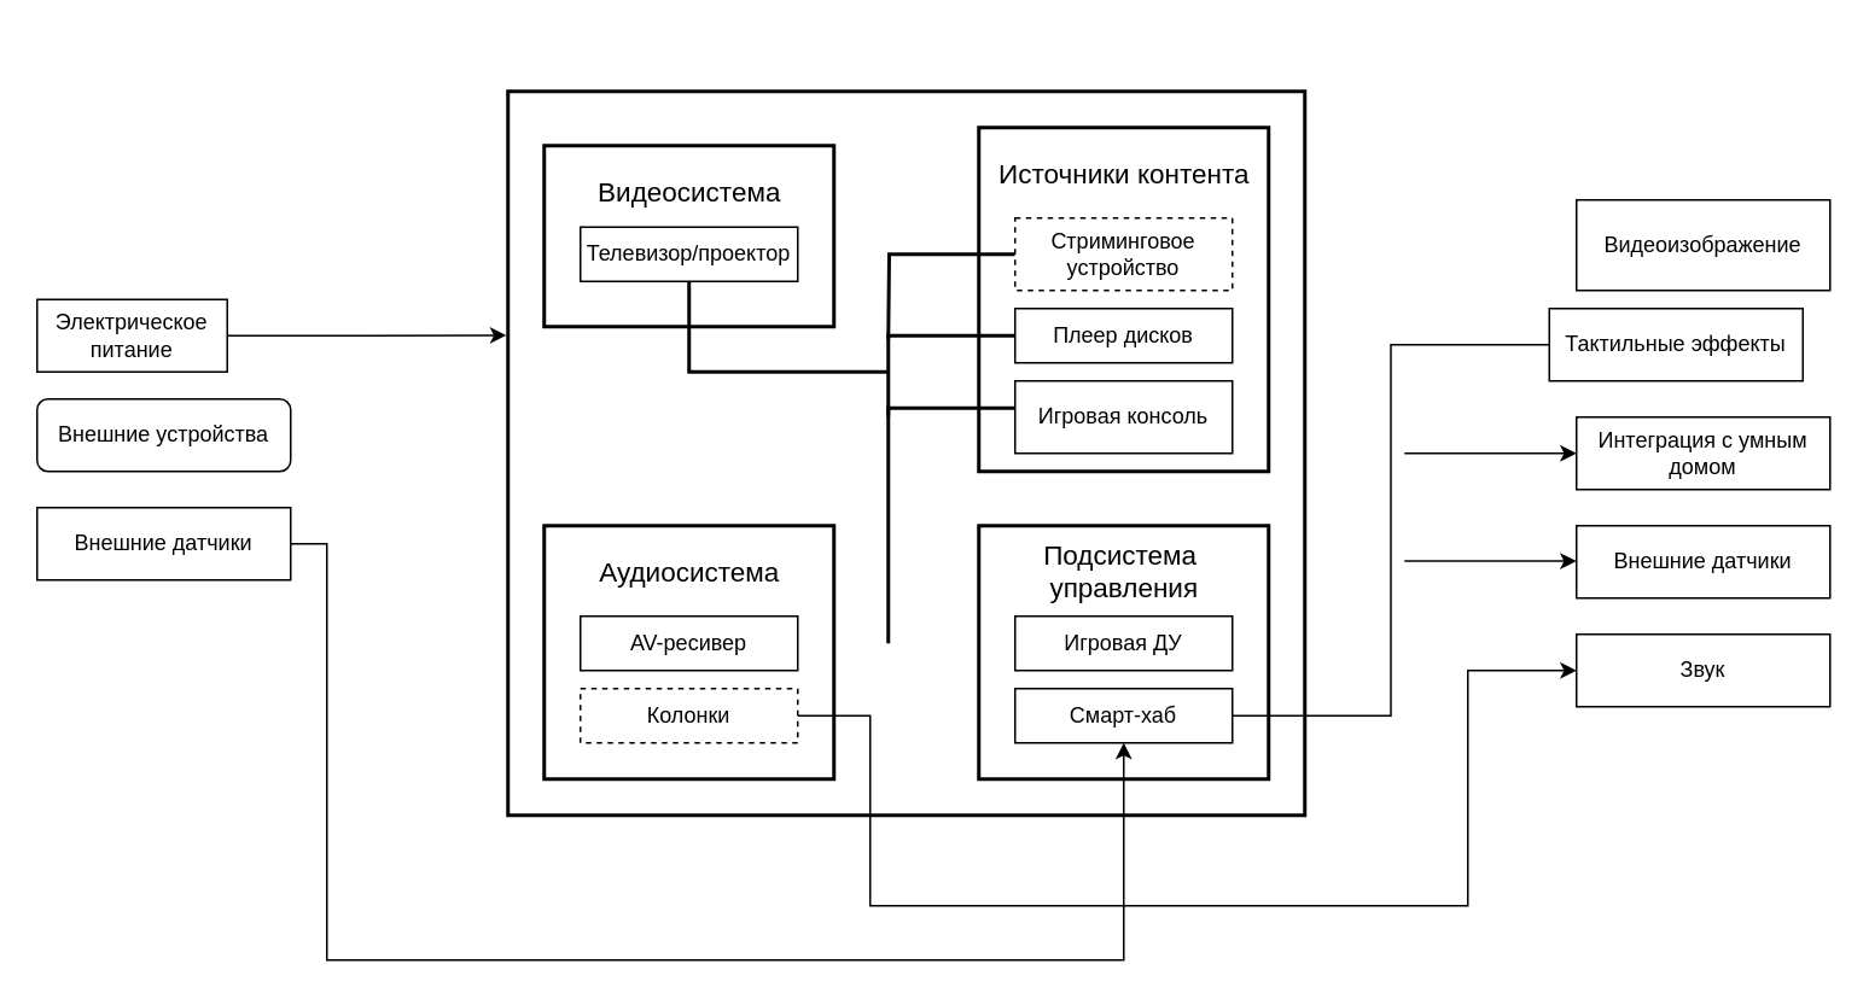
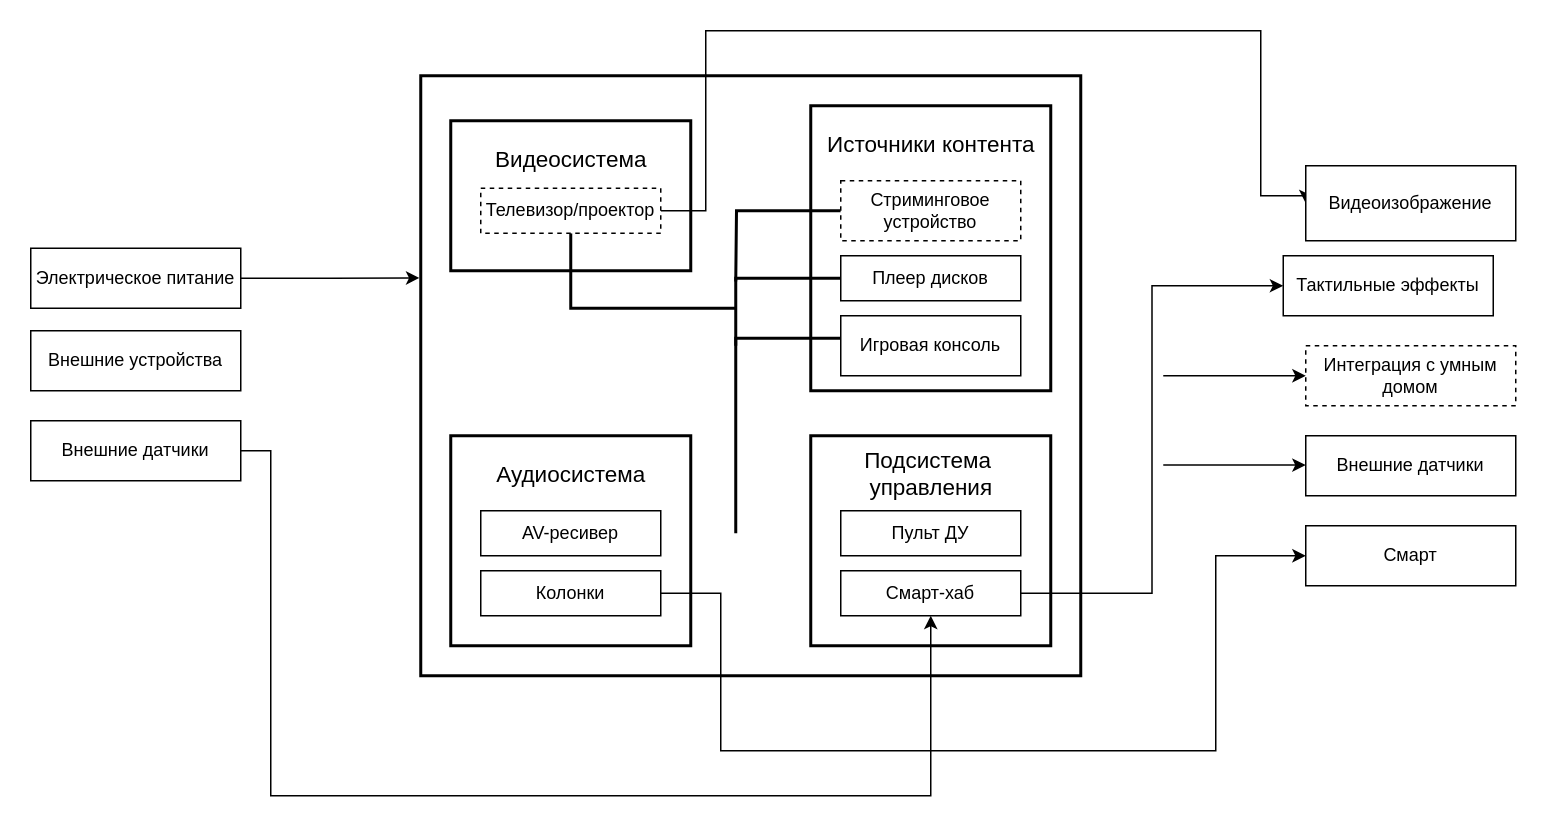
  <mxCell id="0" />
  <mxCell id="1" parent="0" />
  <mxCell id="2" value="" style="rounded=0;whiteSpace=wrap;html=1;strokeWidth=2;" vertex="1" parent="1"><mxGeometry x="280" y="50" width="440" height="400" as="geometry" /></mxCell>
  <mxCell id="3" value="" style="rounded=0;whiteSpace=wrap;html=1;strokeWidth=2;" vertex="1" parent="1"><mxGeometry x="300" y="80" width="160" height="100" as="geometry" /></mxCell>
- <mxCell id="4" value="Электрическое питание" style="rounded=0;whiteSpace=wrap;html=1;" vertex="1" parent="1"><mxGeometry x="20" y="165" width="105" height="40" as="geometry" /></mxCell>
- <mxCell id="5" value="Внешние устройства" style="whiteSpace=wrap;html=1;rounded=1;" vertex="1" parent="1"><mxGeometry x="20" y="220" width="140" height="40" as="geometry" /></mxCell>
+ <mxCell id="4" value="Электрическое питание" style="rounded=0;whiteSpace=wrap;html=1;" vertex="1" parent="1"><mxGeometry x="20" y="165" width="140" height="40" as="geometry" /></mxCell>
+ <mxCell id="5" value="Внешние устройства" style="rounded=0;whiteSpace=wrap;html=1;" vertex="1" parent="1"><mxGeometry x="20" y="220" width="140" height="40" as="geometry" /></mxCell>
  <mxCell id="6" value="Внешние датчики" style="rounded=0;whiteSpace=wrap;html=1;" vertex="1" parent="1"><mxGeometry x="20" y="280" width="140" height="40" as="geometry" /></mxCell>
  <mxCell id="7" style="edgeStyle=orthogonalEdgeStyle;rounded=0;orthogonalLoop=1;jettySize=auto;html=1;exitX=0.5;exitY=1;exitDx=0;exitDy=0;strokeWidth=2;endArrow=none;startFill=0;" edge="1" parent="1" source="9"><mxGeometry relative="1" as="geometry"><mxPoint x="490" y="205" as="targetPoint" /><mxPoint x="380" y="220" as="sourcePoint" /><Array as="points"><mxPoint x="380" y="205" /></Array></mxGeometry></mxCell>
- <mxCell id="9" value="Телевизор/проектор" style="rounded=0;whiteSpace=wrap;html=1;" vertex="1" parent="1"><mxGeometry x="320" y="125" width="120" height="30" as="geometry" /></mxCell>
+ <mxCell id="8" style="edgeStyle=orthogonalEdgeStyle;rounded=0;orthogonalLoop=1;jettySize=auto;html=1;entryX=0;entryY=0.5;entryDx=0;entryDy=0;" edge="1" parent="1" source="9" target="28"><mxGeometry relative="1" as="geometry"><Array as="points"><mxPoint x="470" y="140" /><mxPoint x="470" y="20" /><mxPoint x="840" y="20" /><mxPoint x="840" y="130" /></Array></mxGeometry></mxCell>
+ <mxCell id="9" value="Телевизор/проектор" style="rounded=0;whiteSpace=wrap;html=1;dashed=1;" vertex="1" parent="1"><mxGeometry x="320" y="125" width="120" height="30" as="geometry" /></mxCell>
  <mxCell id="10" value="&lt;font style=&quot;font-size: 15px;&quot;&gt;Видеосистема&lt;/font&gt;" style="text;html=1;align=center;verticalAlign=middle;resizable=0;points=[];autosize=1;strokeColor=none;fillColor=none;" vertex="1" parent="1"><mxGeometry x="315" y="90" width="130" height="30" as="geometry" /></mxCell>
  <mxCell id="11" value="" style="rounded=0;whiteSpace=wrap;html=1;strokeWidth=2;" vertex="1" parent="1"><mxGeometry x="300" y="290" width="160" height="140" as="geometry" /></mxCell>
  <mxCell id="12" value="AV-ресивер" style="rounded=0;whiteSpace=wrap;html=1;" vertex="1" parent="1"><mxGeometry x="320" y="340" width="120" height="30" as="geometry" /></mxCell>
  <mxCell id="13" value="&lt;font style=&quot;font-size: 15px;&quot;&gt;Аудиосистема&lt;/font&gt;" style="text;html=1;align=center;verticalAlign=middle;resizable=0;points=[];autosize=1;strokeColor=none;fillColor=none;" vertex="1" parent="1"><mxGeometry x="315" y="300" width="130" height="30" as="geometry" /></mxCell>
  <mxCell id="14" style="edgeStyle=orthogonalEdgeStyle;rounded=0;orthogonalLoop=1;jettySize=auto;html=1;entryX=0;entryY=0.5;entryDx=0;entryDy=0;" edge="1" parent="1" source="15" target="29"><mxGeometry relative="1" as="geometry"><Array as="points"><mxPoint x="480" y="395" /><mxPoint x="480" y="500" /><mxPoint x="810" y="500" /><mxPoint x="810" y="370" /></Array></mxGeometry></mxCell>
- <mxCell id="15" value="Колонки" style="rounded=0;whiteSpace=wrap;html=1;dashed=1;" vertex="1" parent="1"><mxGeometry x="320" y="380" width="120" height="30" as="geometry" /></mxCell>
+ <mxCell id="15" value="Колонки" style="rounded=0;whiteSpace=wrap;html=1;" vertex="1" parent="1"><mxGeometry x="320" y="380" width="120" height="30" as="geometry" /></mxCell>
  <mxCell id="16" value="" style="rounded=0;whiteSpace=wrap;html=1;strokeWidth=2;" vertex="1" parent="1"><mxGeometry x="540" y="70" width="160" height="190" as="geometry" /></mxCell>
  <mxCell id="17" style="edgeStyle=orthogonalEdgeStyle;rounded=0;orthogonalLoop=1;jettySize=auto;html=1;exitX=0;exitY=0.5;exitDx=0;exitDy=0;strokeWidth=2;endArrow=none;startFill=0;" edge="1" parent="1" source="18"><mxGeometry relative="1" as="geometry"><mxPoint x="490" y="187.2" as="targetPoint" /></mxGeometry></mxCell>
  <mxCell id="18" value="Стриминговое устройство" style="rounded=0;whiteSpace=wrap;html=1;dashed=1;" vertex="1" parent="1"><mxGeometry x="560" y="120" width="120" height="40" as="geometry" /></mxCell>
  <mxCell id="19" style="edgeStyle=orthogonalEdgeStyle;rounded=0;orthogonalLoop=1;jettySize=auto;html=1;strokeWidth=2;endArrow=none;startFill=0;" edge="1" parent="1" source="20"><mxGeometry relative="1" as="geometry"><mxPoint x="490" y="230" as="targetPoint" /><Array as="points"><mxPoint x="490" y="185" /></Array></mxGeometry></mxCell>
  <mxCell id="20" value="Плеер дисков" style="rounded=0;whiteSpace=wrap;html=1;" vertex="1" parent="1"><mxGeometry x="560" y="170" width="120" height="30" as="geometry" /></mxCell>
  <mxCell id="21" style="edgeStyle=orthogonalEdgeStyle;rounded=0;orthogonalLoop=1;jettySize=auto;html=1;strokeWidth=2;endArrow=none;startFill=0;" edge="1" parent="1" source="22"><mxGeometry relative="1" as="geometry"><mxPoint x="490" y="355" as="targetPoint" /><Array as="points"><mxPoint x="490" y="225" /></Array></mxGeometry></mxCell>
  <mxCell id="22" value="Игровая консоль" style="rounded=0;whiteSpace=wrap;html=1;" vertex="1" parent="1"><mxGeometry x="560" y="210" width="120" height="40" as="geometry" /></mxCell>
  <mxCell id="23" value="" style="rounded=0;whiteSpace=wrap;html=1;strokeWidth=2;" vertex="1" parent="1"><mxGeometry x="540" y="290" width="160" height="140" as="geometry" /></mxCell>
- <mxCell id="24" value="Игровая ДУ" style="rounded=0;whiteSpace=wrap;html=1;" vertex="1" parent="1"><mxGeometry x="560" y="340" width="120" height="30" as="geometry" /></mxCell>
+ <mxCell id="24" value="Пульт ДУ" style="rounded=0;whiteSpace=wrap;html=1;" vertex="1" parent="1"><mxGeometry x="560" y="340" width="120" height="30" as="geometry" /></mxCell>
  <mxCell id="25" value="&lt;font style=&quot;font-size: 15px;&quot;&gt;Подсистема&amp;nbsp;&lt;/font&gt;&lt;div&gt;&lt;font style=&quot;font-size: 15px;&quot;&gt;управления&lt;/font&gt;&lt;/div&gt;" style="text;html=1;align=center;verticalAlign=middle;resizable=0;points=[];autosize=1;strokeColor=none;fillColor=none;" vertex="1" parent="1"><mxGeometry x="565" y="290" width="110" height="50" as="geometry" /></mxCell>
- <mxCell id="26" style="edgeStyle=orthogonalEdgeStyle;rounded=0;orthogonalLoop=1;jettySize=auto;html=1;entryX=0;entryY=0.5;entryDx=0;entryDy=0;endArrow=none;" edge="1" parent="1" source="27" target="30"><mxGeometry relative="1" as="geometry" /></mxCell>
+ <mxCell id="26" style="edgeStyle=orthogonalEdgeStyle;rounded=0;orthogonalLoop=1;jettySize=auto;html=1;entryX=0;entryY=0.5;entryDx=0;entryDy=0;" edge="1" parent="1" source="27" target="30"><mxGeometry relative="1" as="geometry" /></mxCell>
  <mxCell id="27" value="Смарт-хаб" style="rounded=0;whiteSpace=wrap;html=1;" vertex="1" parent="1"><mxGeometry x="560" y="380" width="120" height="30" as="geometry" /></mxCell>
  <mxCell id="28" value="Видеоизображение" style="rounded=0;whiteSpace=wrap;html=1;" vertex="1" parent="1"><mxGeometry x="870" y="110" width="140" height="50" as="geometry" /></mxCell>
- <mxCell id="29" value="Звук" style="rounded=0;whiteSpace=wrap;html=1;" vertex="1" parent="1"><mxGeometry x="870" y="350" width="140" height="40" as="geometry" /></mxCell>
+ <mxCell id="29" value="Смарт" style="rounded=0;whiteSpace=wrap;html=1;" vertex="1" parent="1"><mxGeometry x="870" y="350" width="140" height="40" as="geometry" /></mxCell>
  <mxCell id="30" value="Тактильные эффекты" style="rounded=0;whiteSpace=wrap;html=1;" vertex="1" parent="1"><mxGeometry x="855" y="170" width="140" height="40" as="geometry" /></mxCell>
- <mxCell id="31" value="Интеграция с умным домом" style="rounded=0;whiteSpace=wrap;html=1;" vertex="1" parent="1"><mxGeometry x="870" y="230" width="140" height="40" as="geometry" /></mxCell>
+ <mxCell id="31" value="Интеграция с умным домом" style="rounded=0;whiteSpace=wrap;html=1;dashed=1;" vertex="1" parent="1"><mxGeometry x="870" y="230" width="140" height="40" as="geometry" /></mxCell>
  <mxCell id="32" value="Внешние датчики" style="rounded=0;whiteSpace=wrap;html=1;" vertex="1" parent="1"><mxGeometry x="870" y="290" width="140" height="40" as="geometry" /></mxCell>
  <mxCell id="33" value="&lt;font style=&quot;font-size: 15px;&quot;&gt;Источники контента&lt;/font&gt;" style="text;html=1;align=center;verticalAlign=middle;resizable=0;points=[];autosize=1;strokeColor=none;fillColor=none;" vertex="1" parent="1"><mxGeometry x="535" y="80" width="170" height="30" as="geometry" /></mxCell>
  <mxCell id="34" value="" style="endArrow=classic;html=1;rounded=0;entryX=0;entryY=0.5;entryDx=0;entryDy=0;" edge="1" parent="1" target="31"><mxGeometry width="50" height="50" relative="1" as="geometry"><mxPoint x="775" y="250" as="sourcePoint" /><mxPoint x="590" y="230" as="targetPoint" /></mxGeometry></mxCell>
  <mxCell id="35" value="" style="endArrow=classic;html=1;rounded=0;entryX=0;entryY=0.5;entryDx=0;entryDy=0;" edge="1" parent="1"><mxGeometry width="50" height="50" relative="1" as="geometry"><mxPoint x="775" y="309.58" as="sourcePoint" /><mxPoint x="870" y="309.58" as="targetPoint" /></mxGeometry></mxCell>
  <mxCell id="36" style="edgeStyle=orthogonalEdgeStyle;rounded=0;orthogonalLoop=1;jettySize=auto;html=1;entryX=-0.002;entryY=0.337;entryDx=0;entryDy=0;entryPerimeter=0;" edge="1" parent="1" source="4" target="2"><mxGeometry relative="1" as="geometry" /></mxCell>
  <mxCell id="37" style="edgeStyle=orthogonalEdgeStyle;rounded=0;orthogonalLoop=1;jettySize=auto;html=1;entryX=0.5;entryY=1;entryDx=0;entryDy=0;" edge="1" parent="1" source="6" target="27"><mxGeometry relative="1" as="geometry"><Array as="points"><mxPoint x="180" y="300" /><mxPoint x="180" y="530" /><mxPoint x="620" y="530" /></Array></mxGeometry></mxCell>
